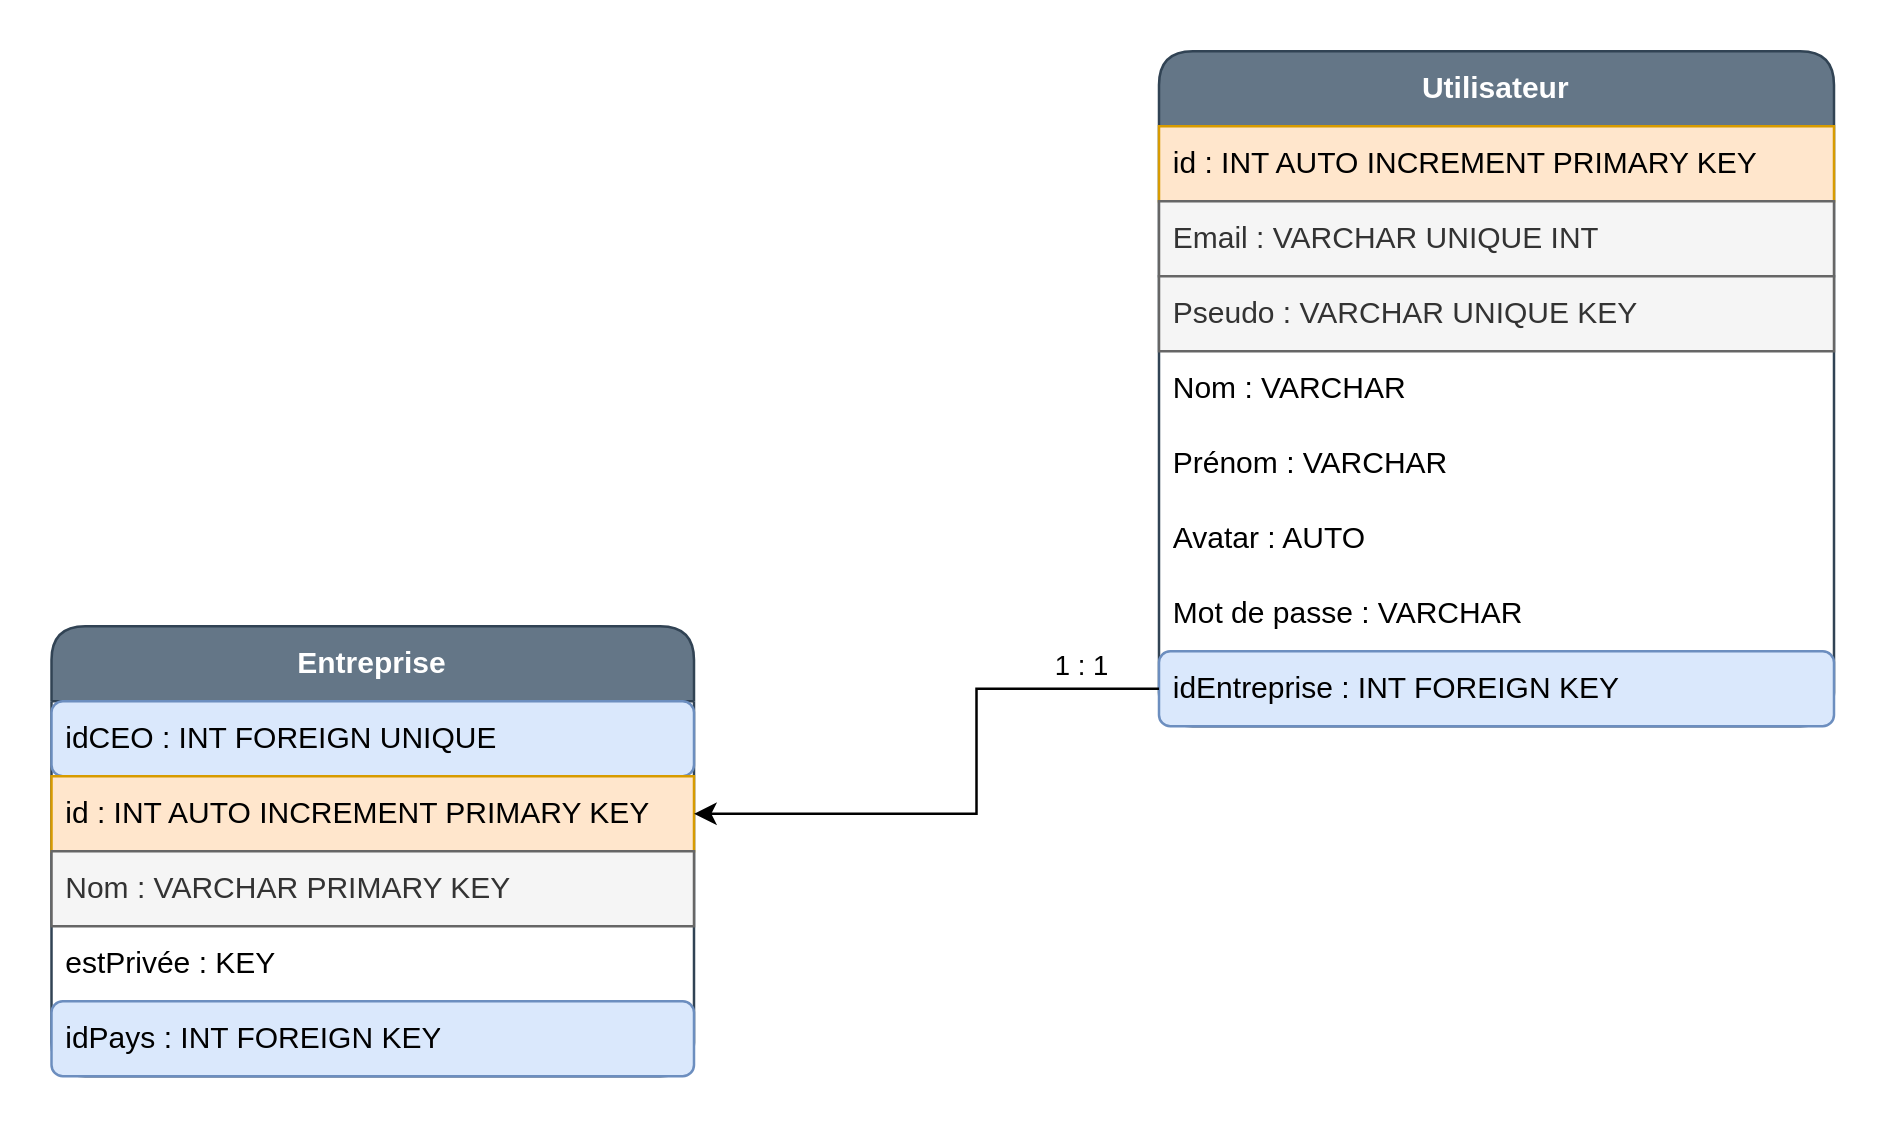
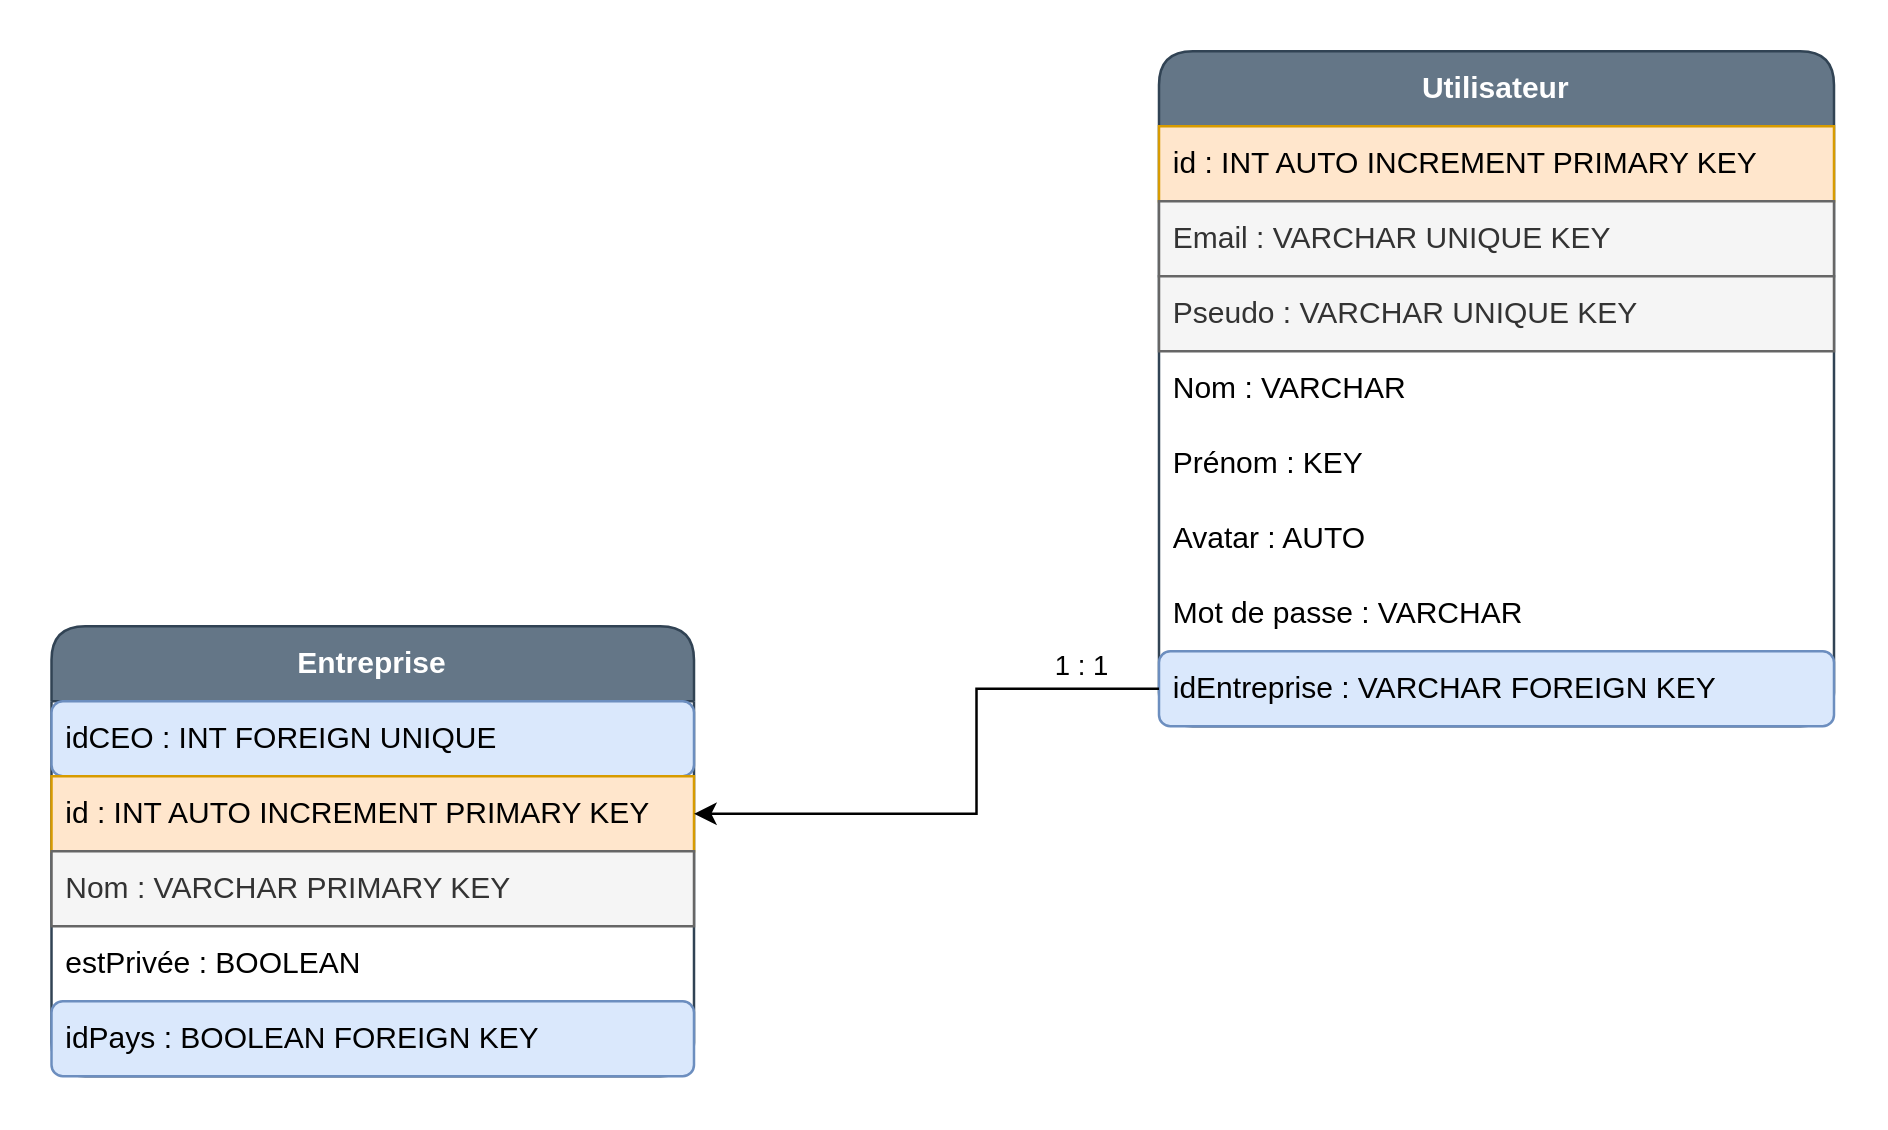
  <mxCell id="0" />
  <mxCell id="1" parent="0" />
  <mxCell id="2" value="&lt;b&gt;Utilisateur&lt;/b&gt;" style="swimlane;fontStyle=0;childLayout=stackLayout;horizontal=1;startSize=30;horizontalStack=0;resizeParent=1;resizeParentMax=0;resizeLast=0;collapsible=1;marginBottom=0;whiteSpace=wrap;html=1;rounded=1;fillColor=#647687;strokeColor=#314354;fontColor=#ffffff;" vertex="1" parent="1"><mxGeometry x="463" y="20" width="270" height="270" as="geometry" /></mxCell>
  <mxCell id="3" value="id : INT AUTO INCREMENT PRIMARY KEY" style="text;strokeColor=#d79b00;fillColor=#ffe6cc;align=left;verticalAlign=middle;spacingLeft=4;spacingRight=4;overflow=hidden;points=[[0,0.5],[1,0.5]];portConstraint=eastwest;rotatable=0;whiteSpace=wrap;html=1;" vertex="1" parent="2"><mxGeometry y="30" width="270" height="30" as="geometry" /></mxCell>
- <mxCell id="4" value="Email : VARCHAR UNIQUE INT" style="text;strokeColor=#666666;fillColor=#f5f5f5;align=left;verticalAlign=middle;spacingLeft=4;spacingRight=4;overflow=hidden;points=[[0,0.5],[1,0.5]];portConstraint=eastwest;rotatable=0;whiteSpace=wrap;html=1;fontColor=#333333;" vertex="1" parent="2"><mxGeometry y="60" width="270" height="30" as="geometry" /></mxCell>
+ <mxCell id="4" value="Email : VARCHAR UNIQUE KEY" style="text;strokeColor=#666666;fillColor=#f5f5f5;align=left;verticalAlign=middle;spacingLeft=4;spacingRight=4;overflow=hidden;points=[[0,0.5],[1,0.5]];portConstraint=eastwest;rotatable=0;whiteSpace=wrap;html=1;fontColor=#333333;" vertex="1" parent="2"><mxGeometry y="60" width="270" height="30" as="geometry" /></mxCell>
  <mxCell id="5" value="Pseudo : VARCHAR UNIQUE KEY" style="text;strokeColor=#666666;fillColor=#f5f5f5;align=left;verticalAlign=middle;spacingLeft=4;spacingRight=4;overflow=hidden;points=[[0,0.5],[1,0.5]];portConstraint=eastwest;rotatable=0;whiteSpace=wrap;html=1;fontColor=#333333;" vertex="1" parent="2"><mxGeometry y="90" width="270" height="30" as="geometry" /></mxCell>
  <mxCell id="6" value="Nom : VARCHAR" style="text;strokeColor=none;fillColor=none;align=left;verticalAlign=middle;spacingLeft=4;spacingRight=4;overflow=hidden;points=[[0,0.5],[1,0.5]];portConstraint=eastwest;rotatable=0;whiteSpace=wrap;html=1;" vertex="1" parent="2"><mxGeometry y="120" width="270" height="30" as="geometry" /></mxCell>
- <mxCell id="7" value="Prénom : VARCHAR" style="text;strokeColor=none;fillColor=none;align=left;verticalAlign=middle;spacingLeft=4;spacingRight=4;overflow=hidden;points=[[0,0.5],[1,0.5]];portConstraint=eastwest;rotatable=0;whiteSpace=wrap;html=1;" vertex="1" parent="2"><mxGeometry y="150" width="270" height="30" as="geometry" /></mxCell>
+ <mxCell id="7" value="Prénom : KEY" style="text;strokeColor=none;fillColor=none;align=left;verticalAlign=middle;spacingLeft=4;spacingRight=4;overflow=hidden;points=[[0,0.5],[1,0.5]];portConstraint=eastwest;rotatable=0;whiteSpace=wrap;html=1;" vertex="1" parent="2"><mxGeometry y="150" width="270" height="30" as="geometry" /></mxCell>
  <mxCell id="8" value="Avatar : AUTO" style="text;strokeColor=none;fillColor=none;align=left;verticalAlign=middle;spacingLeft=4;spacingRight=4;overflow=hidden;points=[[0,0.5],[1,0.5]];portConstraint=eastwest;rotatable=0;whiteSpace=wrap;html=1;" vertex="1" parent="2"><mxGeometry y="180" width="270" height="30" as="geometry" /></mxCell>
  <mxCell id="9" value="Mot de passe : VARCHAR" style="text;strokeColor=none;fillColor=none;align=left;verticalAlign=middle;spacingLeft=4;spacingRight=4;overflow=hidden;points=[[0,0.5],[1,0.5]];portConstraint=eastwest;rotatable=0;whiteSpace=wrap;html=1;" vertex="1" parent="2"><mxGeometry y="210" width="270" height="30" as="geometry" /></mxCell>
- <mxCell id="10" value="idEntreprise : INT FOREIGN KEY" style="text;strokeColor=#6c8ebf;fillColor=#dae8fc;align=left;verticalAlign=middle;spacingLeft=4;spacingRight=4;overflow=hidden;points=[[0,0.5],[1,0.5]];portConstraint=eastwest;rotatable=0;whiteSpace=wrap;html=1;rounded=1;" vertex="1" parent="2"><mxGeometry y="240" width="270" height="30" as="geometry" /></mxCell>
+ <mxCell id="10" value="idEntreprise : VARCHAR FOREIGN KEY" style="text;strokeColor=#6c8ebf;fillColor=#dae8fc;align=left;verticalAlign=middle;spacingLeft=4;spacingRight=4;overflow=hidden;points=[[0,0.5],[1,0.5]];portConstraint=eastwest;rotatable=0;whiteSpace=wrap;html=1;rounded=1;" vertex="1" parent="2"><mxGeometry y="240" width="270" height="30" as="geometry" /></mxCell>
  <mxCell id="11" value="&lt;b&gt;Entreprise&lt;/b&gt;" style="swimlane;fontStyle=0;childLayout=stackLayout;horizontal=1;startSize=30;horizontalStack=0;resizeParent=1;resizeParentMax=0;resizeLast=0;collapsible=1;marginBottom=0;whiteSpace=wrap;html=1;rounded=1;fillColor=#647687;fontColor=#ffffff;strokeColor=#314354;" vertex="1" parent="1"><mxGeometry x="20" y="250" width="257" height="180" as="geometry" /></mxCell>
  <mxCell id="12" value="idCEO : INT FOREIGN UNIQUE" style="text;strokeColor=#6c8ebf;fillColor=#dae8fc;align=left;verticalAlign=middle;spacingLeft=4;spacingRight=4;overflow=hidden;points=[[0,0.5],[1,0.5]];portConstraint=eastwest;rotatable=0;whiteSpace=wrap;html=1;rounded=1;" vertex="1" parent="11"><mxGeometry y="30" width="257" height="30" as="geometry" /></mxCell>
  <mxCell id="13" value="id : INT AUTO INCREMENT PRIMARY KEY" style="text;strokeColor=#d79b00;fillColor=#ffe6cc;align=left;verticalAlign=middle;spacingLeft=4;spacingRight=4;overflow=hidden;points=[[0,0.5],[1,0.5]];portConstraint=eastwest;rotatable=0;whiteSpace=wrap;html=1;" vertex="1" parent="11"><mxGeometry y="60" width="257" height="30" as="geometry" /></mxCell>
  <mxCell id="14" value="Nom : VARCHAR PRIMARY KEY" style="text;strokeColor=#666666;fillColor=#f5f5f5;align=left;verticalAlign=middle;spacingLeft=4;spacingRight=4;overflow=hidden;points=[[0,0.5],[1,0.5]];portConstraint=eastwest;rotatable=0;whiteSpace=wrap;html=1;fontColor=#333333;" vertex="1" parent="11"><mxGeometry y="90" width="257" height="30" as="geometry" /></mxCell>
- <mxCell id="15" value="estPrivée : KEY" style="text;strokeColor=none;fillColor=none;align=left;verticalAlign=middle;spacingLeft=4;spacingRight=4;overflow=hidden;points=[[0,0.5],[1,0.5]];portConstraint=eastwest;rotatable=0;whiteSpace=wrap;html=1;rounded=1;" vertex="1" parent="11"><mxGeometry y="120" width="257" height="30" as="geometry" /></mxCell>
- <mxCell id="16" value="idPays : INT FOREIGN KEY" style="text;strokeColor=#6c8ebf;fillColor=#dae8fc;align=left;verticalAlign=middle;spacingLeft=4;spacingRight=4;overflow=hidden;points=[[0,0.5],[1,0.5]];portConstraint=eastwest;rotatable=0;whiteSpace=wrap;html=1;rounded=1;" vertex="1" parent="11"><mxGeometry y="150" width="257" height="30" as="geometry" /></mxCell>
+ <mxCell id="15" value="estPrivée : BOOLEAN" style="text;strokeColor=none;fillColor=none;align=left;verticalAlign=middle;spacingLeft=4;spacingRight=4;overflow=hidden;points=[[0,0.5],[1,0.5]];portConstraint=eastwest;rotatable=0;whiteSpace=wrap;html=1;rounded=1;" vertex="1" parent="11"><mxGeometry y="120" width="257" height="30" as="geometry" /></mxCell>
+ <mxCell id="16" value="idPays : BOOLEAN FOREIGN KEY" style="text;strokeColor=#6c8ebf;fillColor=#dae8fc;align=left;verticalAlign=middle;spacingLeft=4;spacingRight=4;overflow=hidden;points=[[0,0.5],[1,0.5]];portConstraint=eastwest;rotatable=0;whiteSpace=wrap;html=1;rounded=1;" vertex="1" parent="11"><mxGeometry y="150" width="257" height="30" as="geometry" /></mxCell>
  <mxCell id="17" style="edgeStyle=orthogonalEdgeStyle;rounded=0;orthogonalLoop=1;jettySize=auto;html=1;entryX=1;entryY=0.5;entryDx=0;entryDy=0;" edge="1" parent="1" source="10" target="13"><mxGeometry relative="1" as="geometry"><Array as="points"><mxPoint x="390" y="275" /><mxPoint x="390" y="325" /></Array></mxGeometry></mxCell>
  <mxCell id="18" value="1 : 1" style="edgeLabel;html=1;align=center;verticalAlign=middle;resizable=0;points=[];" vertex="1" connectable="0" parent="17"><mxGeometry x="-0.592" y="2" relative="1" as="geometry"><mxPoint x="16" y="-12" as="offset" /></mxGeometry></mxCell>
